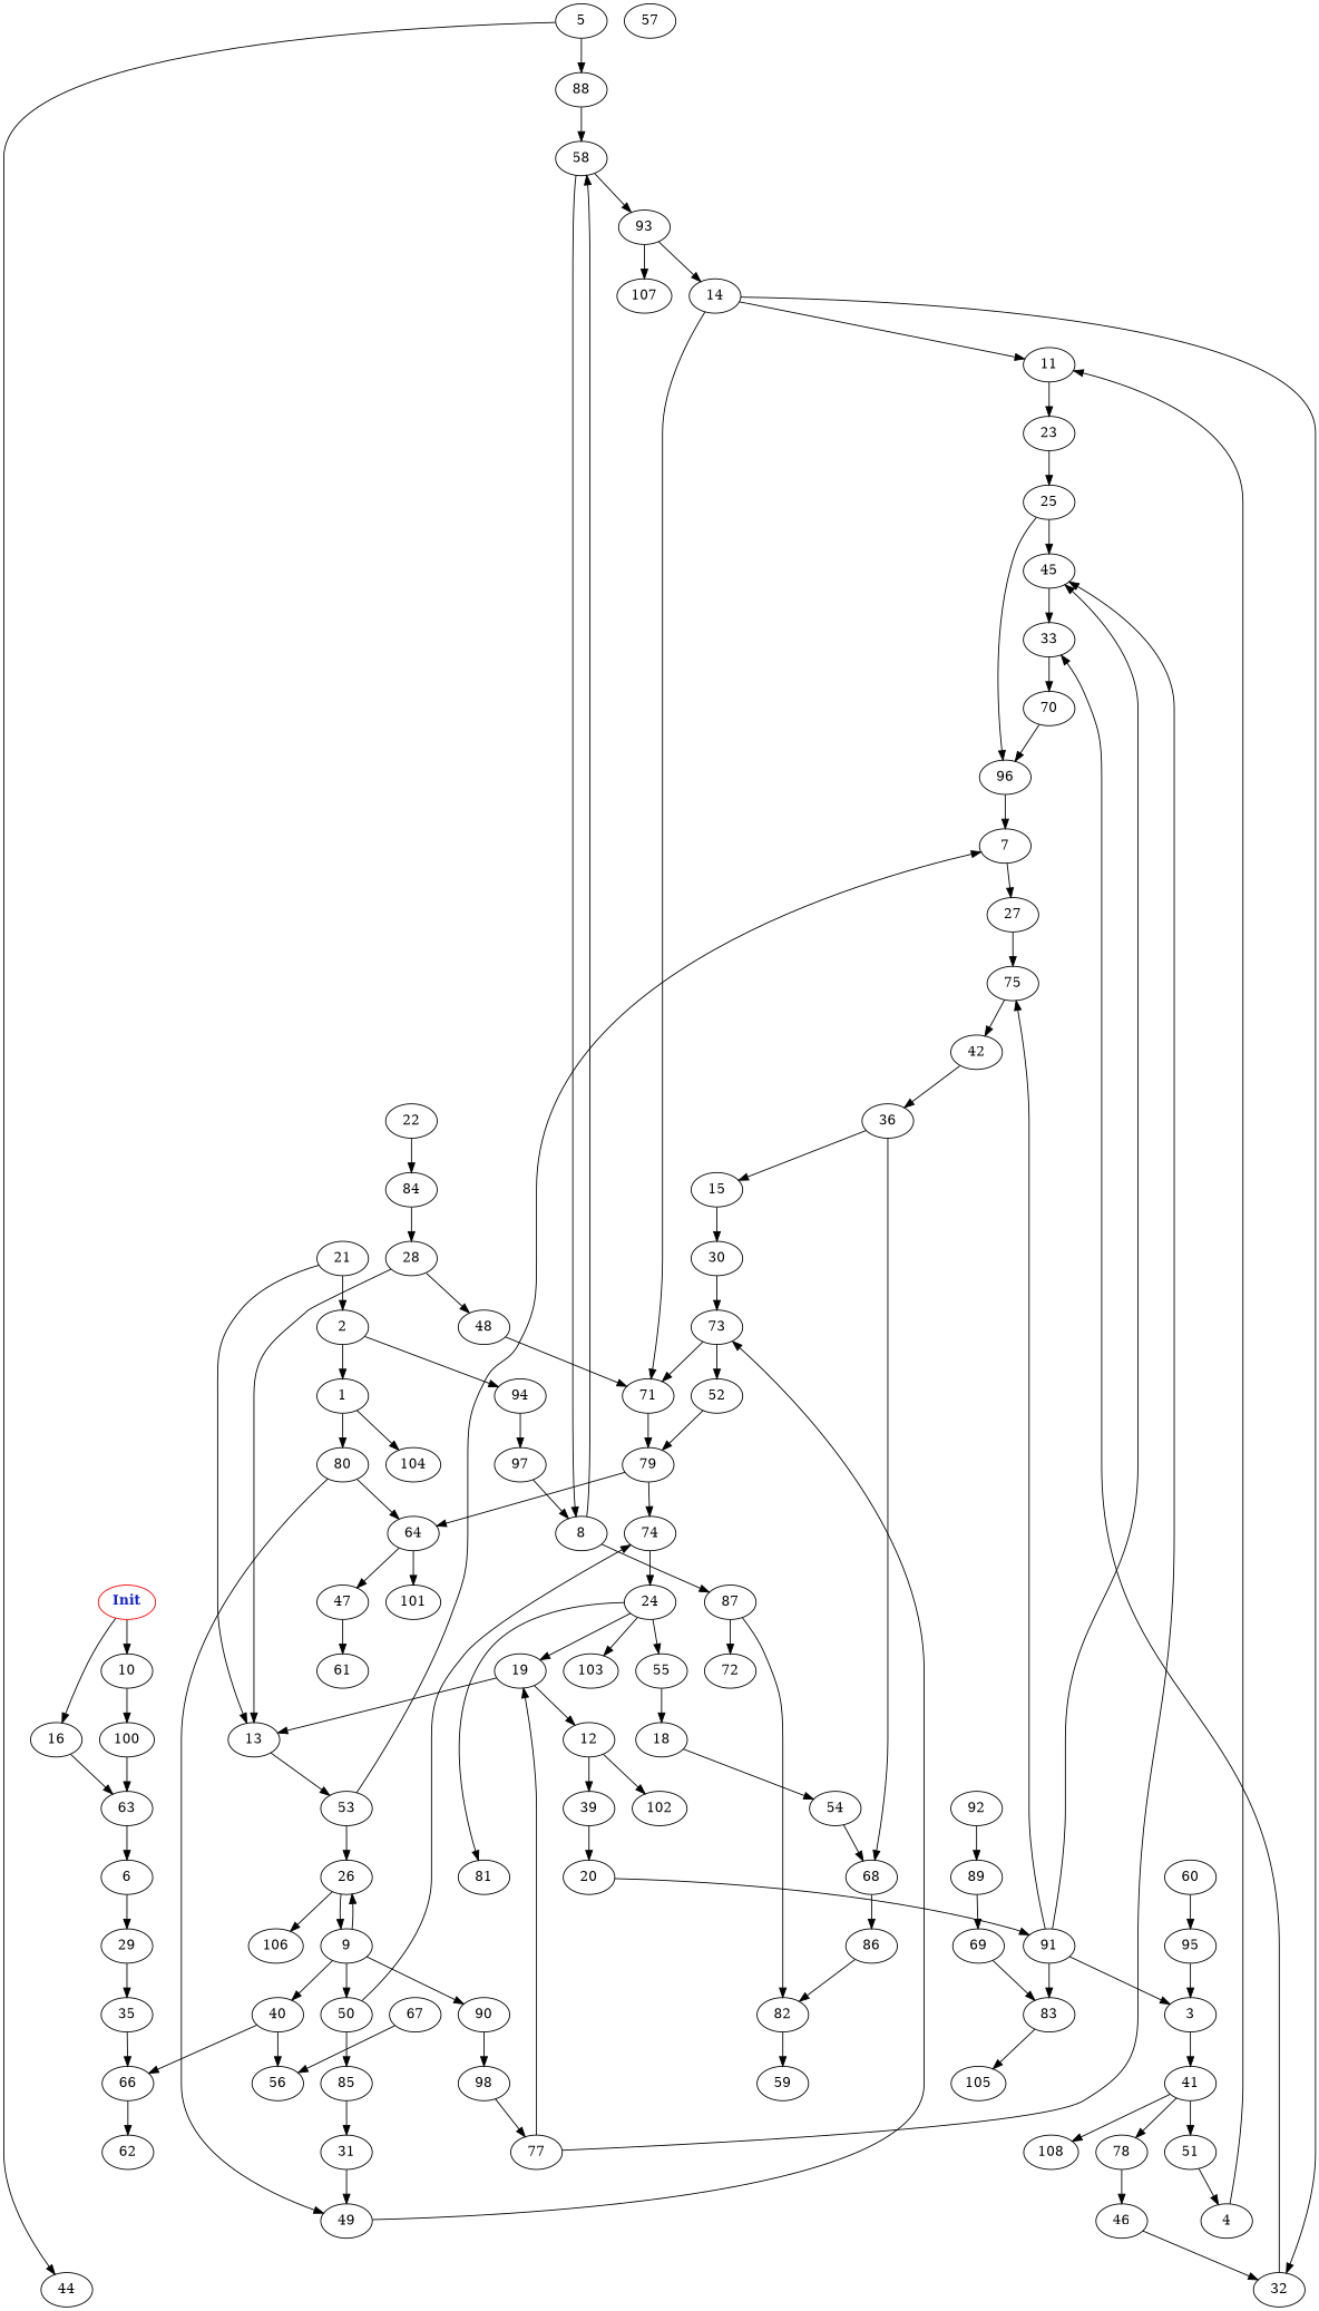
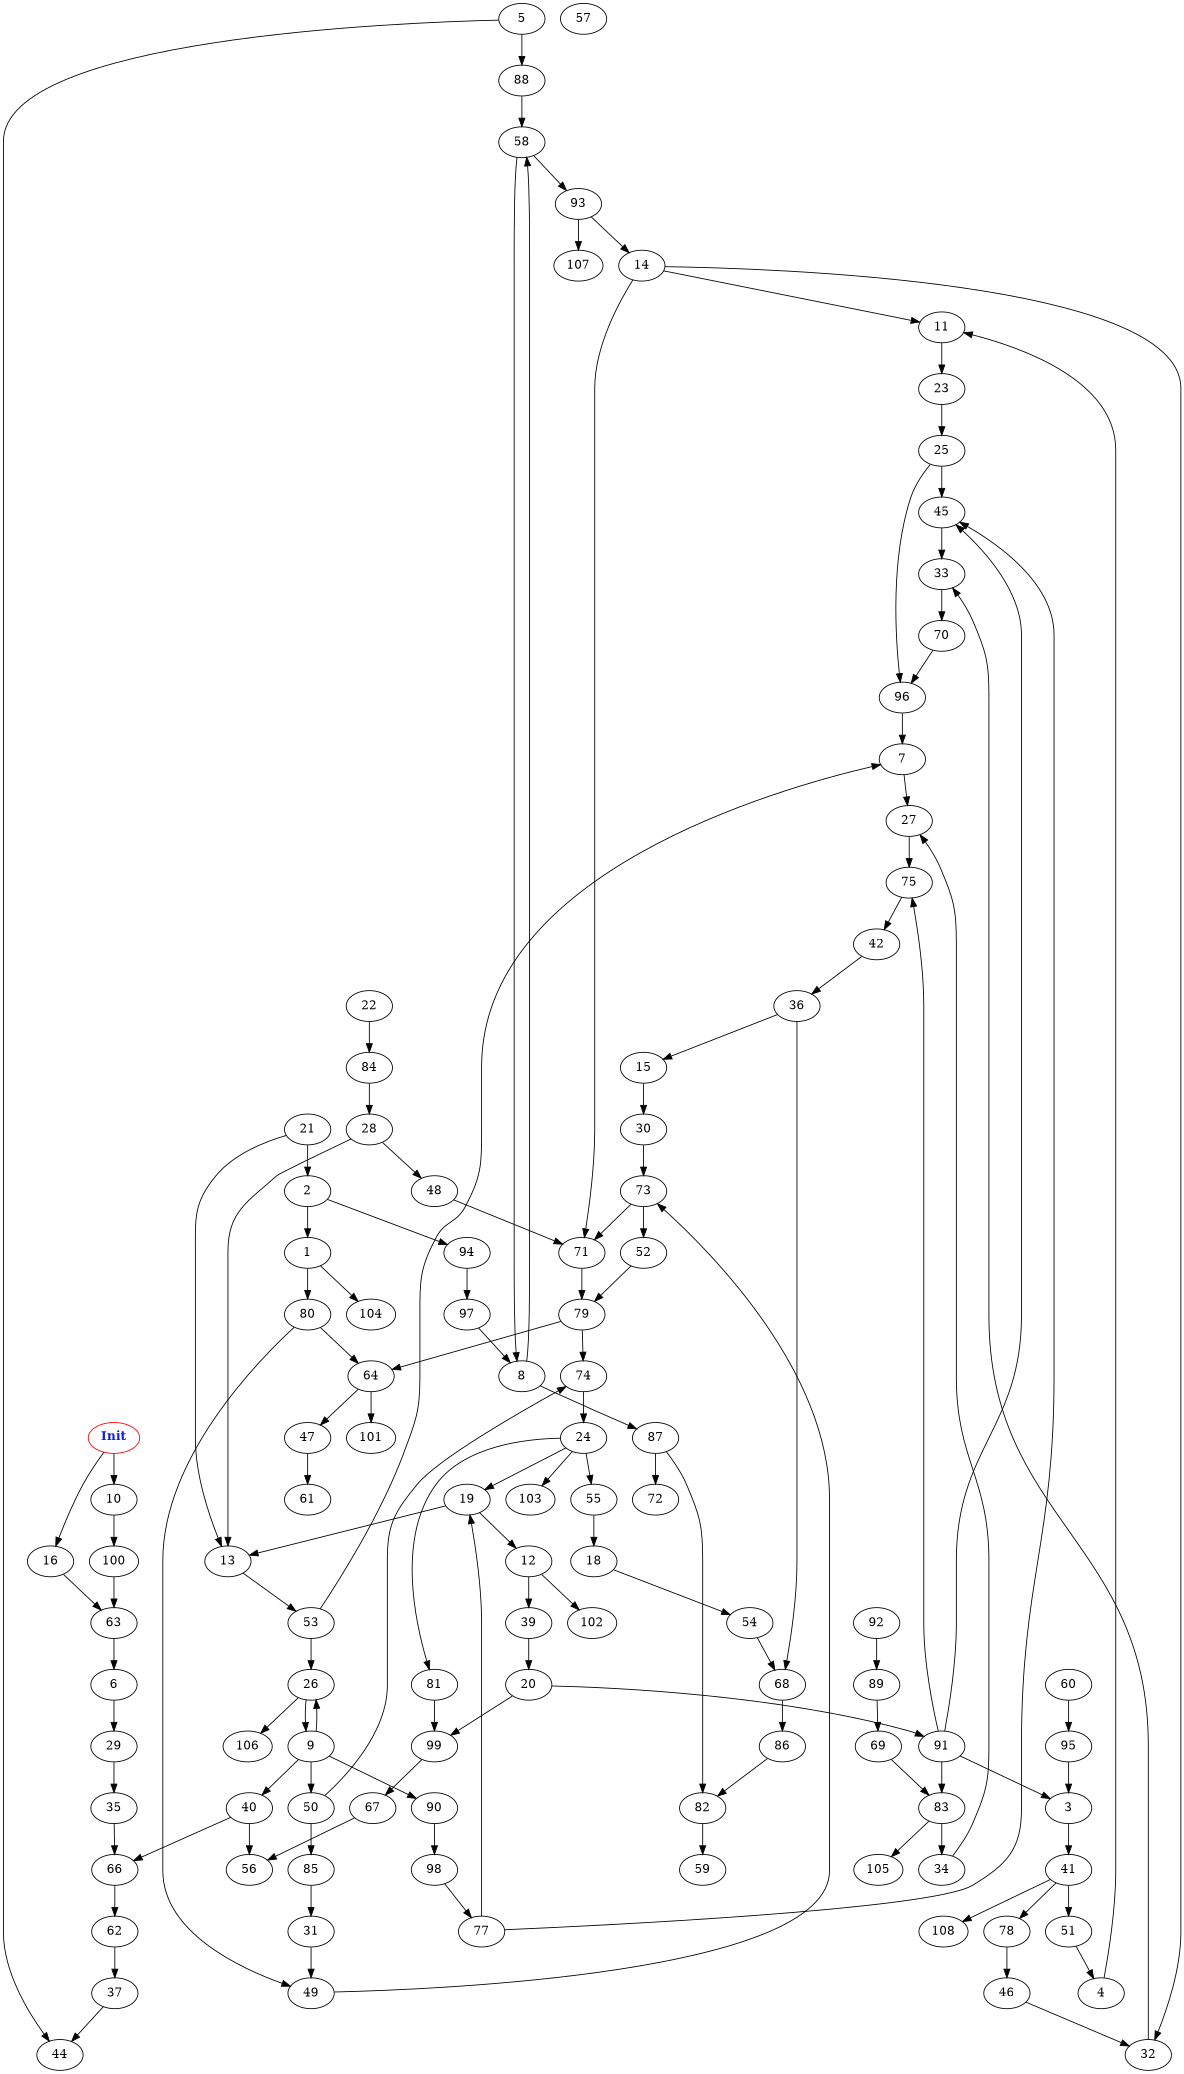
  digraph {
    edge [weight=5.0]
    n1 [color=red fontcolor="#1020d0" label=<<b>Init</b>>]
    10
    16
    100
    63
    57
    5
    88
    44
    58
    93
    8
    14
    107
    87
    69
    83
+   34
    105
    27
    75
    6
    92
    89
    29
    11
    71
    32
    82
    72
    23
    79
    33
    59
    42
    36
    68
    15
    86
    30
    73
    52
    24
    103
    19
    81
    55
    13
    12
+   99
    18
    53
    39
    102
    67
    54
    7
    26
    20
    9
    106
    90
    50
    40
    91
    45
    3
    56
+   37
    25
    96
    70
    64
    74
    101
    47
    61
    41
    78
    108
    51
    46
    35
    66
    62
    84
    28
    48
    1
    80
    104
    49
    60
    95
    85
    31
    21
    2
    94
    97
    98
    77
    4
    22
    n1 -> 10 [weight=6.0]
    n1 -> 16
    10 -> 100 [weight=6.0]
    16 -> 63 [weight=8.0]
    100 -> 63 [weight=9.0]
    63 -> 6 [weight=2.0]
    5 -> 88 [weight=3.0]
    5 -> 44 [weight=1.0]
    88 -> 58 [weight=4.0]
    58 -> 93 [weight=6.0]
    58 -> 8 [weight=9.0]
    93 -> 14 [weight=7.0]
    93 -> 107 [weight=9.0]
    8 -> 58 [weight=1.0]
    8 -> 87 [weight=9.0]
    14 -> 11
    14 -> 71 [weight=9.0]
    14 -> 32 [weight=4.0]
    87 -> 82 [weight=9.0]
    87 -> 72 [weight=9.0]
    69 -> 83
+   83 -> 34 [weight=8.0]
    83 -> 105 [weight=1.0]
+   34 -> 27
    27 -> 75
    75 -> 42 [weight=9.0]
    6 -> 29
    92 -> 89 [weight=4.0]
    89 -> 69
    29 -> 35 [weight=8.0]
    11 -> 23 [weight=4.0]
    71 -> 79 [weight=4.0]
    32 -> 33
    82 -> 59
    23 -> 25 [weight=7.0]
    79 -> 64 [weight=8.0]
    79 -> 74 [weight=1.0]
    33 -> 70 [weight=8.0]
    42 -> 36
    36 -> 68
    36 -> 15 [weight=2.0]
    68 -> 86
    15 -> 30 [weight=7.0]
    86 -> 82 [weight=2.0]
    30 -> 73
    73 -> 71 [weight=2.0]
    73 -> 52 [weight=6.0]
    52 -> 79 [weight=7.0]
    24 -> 103 [weight=1.0]
    24 -> 19 [weight=7.0]
    24 -> 81 [weight=1.0]
    24 -> 55 [weight=6.0]
    19 -> 13 [weight=4.0]
    19 -> 12
+   81 -> 99 [weight=7.0]
    55 -> 18 [weight=3.0]
    13 -> 53 [weight=2.0]
    12 -> 39 [weight=9.0]
    12 -> 102 [weight=7.0]
+   99 -> 67 [weight=7.0]
    18 -> 54 [weight=1.0]
    53 -> 7 [weight=2.0]
    53 -> 26 [weight=7.0]
    39 -> 20 [weight=2.0]
    67 -> 56 [weight=8.0]
    54 -> 68 [weight=2.0]
    7 -> 27 [weight=3.0]
    26 -> 9 [weight=8.0]
    26 -> 106 [weight=8.0]
+   20 -> 99 [weight=7.0]
    20 -> 91 [weight=1.0]
    9 -> 26 [weight=1.0]
    9 -> 90 [weight=3.0]
    9 -> 50
    9 -> 40 [weight=7.0]
    90 -> 98 [weight=1.0]
    50 -> 74
    50 -> 85 [weight=4.0]
    40 -> 56 [weight=9.0]
    40 -> 66 [weight=2.0]
    91 -> 83 [weight=2.0]
    91 -> 75 [weight=8.0]
    91 -> 45 [weight=6.0]
    91 -> 3 [weight=7.0]
    45 -> 33 [weight=4.0]
    3 -> 41 [weight=1.0]
+   37 -> 44 [weight=1.0]
    25 -> 45 [weight=9.0]
    25 -> 96 [weight=6.0]
    96 -> 7 [weight=3.0]
    70 -> 96
    64 -> 101 [weight=8.0]
    64 -> 47 [weight=2.0]
    74 -> 24 [weight=9.0]
    47 -> 61 [weight=8.0]
    41 -> 78
    41 -> 108 [weight=7.0]
    41 -> 51
    78 -> 46 [weight=7.0]
    51 -> 4 [weight=1.0]
    46 -> 32
    35 -> 66 [weight=1.0]
    66 -> 62 [weight=8.0]
+   62 -> 37 [weight=8.0]
    84 -> 28 [weight=2.0]
    28 -> 13 [weight=8.0]
    28 -> 48 [weight=3.0]
    48 -> 71
    1 -> 80 [weight=6.0]
    1 -> 104
    80 -> 64 [weight=7.0]
    80 -> 49 [weight=3.0]
    49 -> 73 [weight=1.0]
    60 -> 95 [weight=6.0]
    95 -> 3 [weight=8.0]
    85 -> 31 [weight=6.0]
    31 -> 49 [weight=6.0]
    21 -> 13 [weight=1.0]
    21 -> 2 [weight=9.0]
    2 -> 1 [weight=6.0]
    2 -> 94
    94 -> 97 [weight=1.0]
    97 -> 8 [weight=1.0]
    98 -> 77 [weight=6.0]
    77 -> 19 [weight=8.0]
    77 -> 45 [weight=3.0]
    4 -> 11 [weight=3.0]
    22 -> 84 [weight=2.0]
  }
